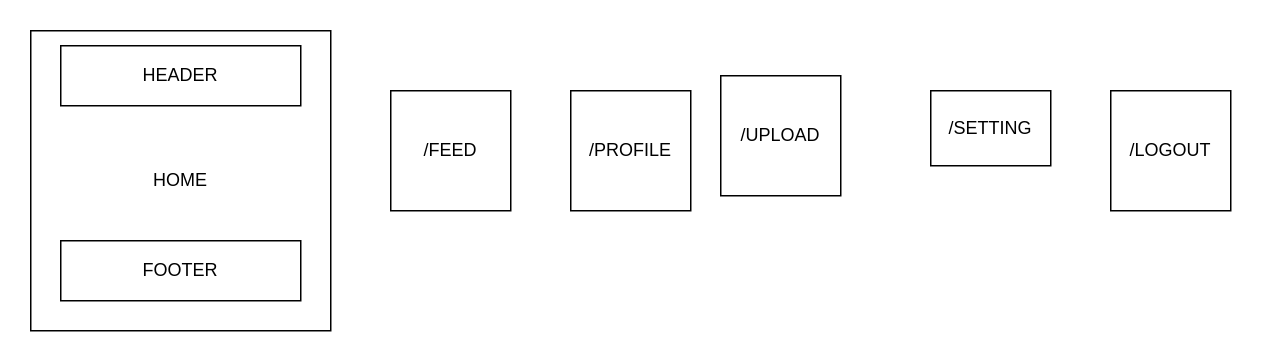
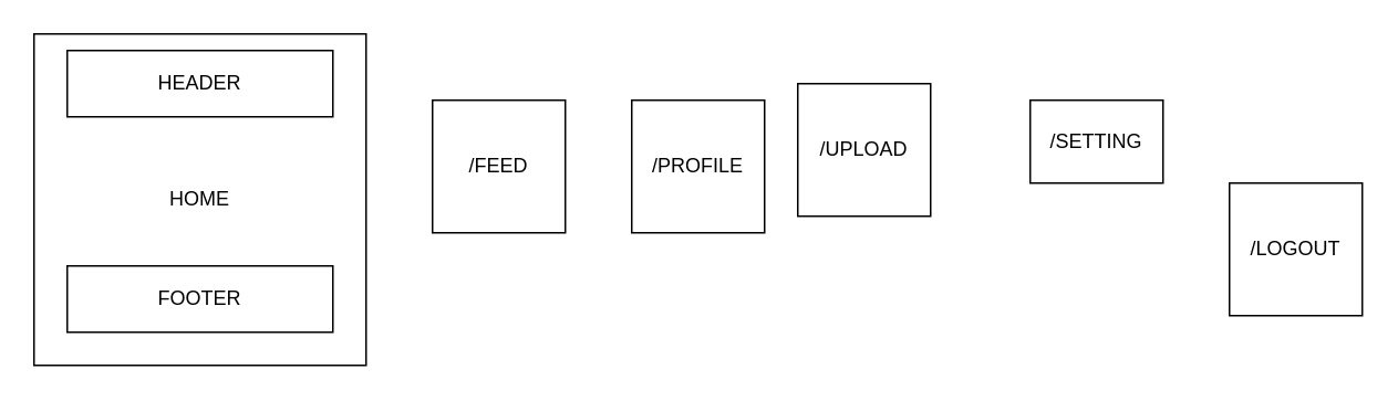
  <mxCell id="0" />
  <mxCell id="1" parent="0" />
  <mxCell id="2" value="HOME" style="whiteSpace=wrap;html=1;aspect=fixed;" vertex="1" parent="1"><mxGeometry x="20" y="20" width="200" height="200" as="geometry" /></mxCell>
  <mxCell id="3" value="HEADER" style="rounded=0;whiteSpace=wrap;html=1;" vertex="1" parent="1"><mxGeometry x="40" y="30" width="160" height="40" as="geometry" /></mxCell>
  <mxCell id="4" value="FOOTER" style="rounded=0;whiteSpace=wrap;html=1;" vertex="1" parent="1"><mxGeometry x="40" y="160" width="160" height="40" as="geometry" /></mxCell>
  <mxCell id="5" value="/FEED" style="whiteSpace=wrap;html=1;aspect=fixed;" vertex="1" parent="1"><mxGeometry x="260" y="60" width="80" height="80" as="geometry" /></mxCell>
- <mxCell id="6" value="/LOGOUT" style="whiteSpace=wrap;html=1;aspect=fixed;" vertex="1" parent="1"><mxGeometry x="740" y="60" width="80" height="80" as="geometry" /></mxCell>
+ <mxCell id="6" value="/LOGOUT" style="whiteSpace=wrap;html=1;aspect=fixed;" vertex="1" parent="1"><mxGeometry x="740" y="110" width="80" height="80" as="geometry" /></mxCell>
  <mxCell id="7" value="/PROFILE" style="whiteSpace=wrap;html=1;aspect=fixed;" vertex="1" parent="1"><mxGeometry x="380" y="60" width="80" height="80" as="geometry" /></mxCell>
  <mxCell id="8" value="/UPLOAD" style="whiteSpace=wrap;html=1;aspect=fixed;" vertex="1" parent="1"><mxGeometry x="480" y="50" width="80" height="80" as="geometry" /></mxCell>
  <mxCell id="9" value="/SETTING" style="whiteSpace=wrap;html=1;aspect=fixed;" vertex="1" parent="1"><mxGeometry x="620" y="60" width="80" height="50" as="geometry" /></mxCell>
